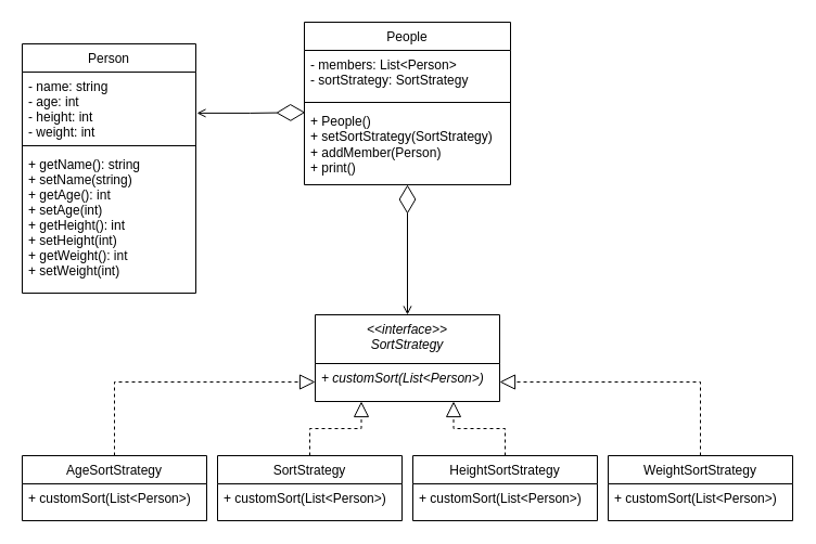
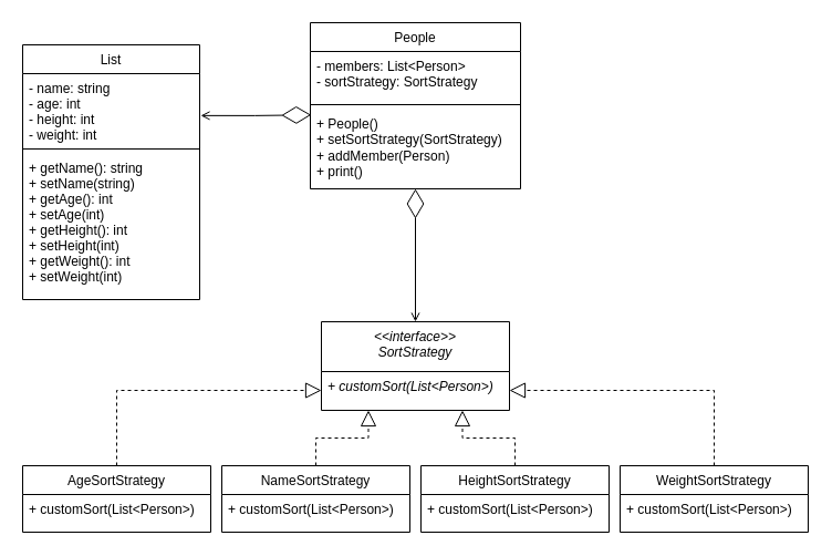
  <mxCell id="0" />
  <mxCell id="1" parent="0" />
- <mxCell id="2" value="Person" style="swimlane;fontStyle=0;align=center;verticalAlign=top;childLayout=stackLayout;horizontal=1;startSize=26;horizontalStack=0;resizeParent=1;resizeLast=0;collapsible=1;marginBottom=0;rounded=0;shadow=0;strokeWidth=1;" vertex="1" parent="1"><mxGeometry x="20" y="40" width="160" height="230" as="geometry"><mxRectangle x="340" y="380" width="170" height="26" as="alternateBounds" /></mxGeometry></mxCell>
+ <mxCell id="2" value="List" style="swimlane;fontStyle=0;align=center;verticalAlign=top;childLayout=stackLayout;horizontal=1;startSize=26;horizontalStack=0;resizeParent=1;resizeLast=0;collapsible=1;marginBottom=0;rounded=0;shadow=0;strokeWidth=1;" vertex="1" parent="1"><mxGeometry x="20" y="40" width="160" height="230" as="geometry"><mxRectangle x="340" y="380" width="170" height="26" as="alternateBounds" /></mxGeometry></mxCell>
  <mxCell id="3" value="- name: string&#10;- age: int&#10;- height: int&#10;- weight: int&#10;&#10;&#10;" style="text;align=left;verticalAlign=top;spacingLeft=4;spacingRight=4;overflow=hidden;rotatable=0;points=[[0,0.5],[1,0.5]];portConstraint=eastwest;" vertex="1" parent="2"><mxGeometry y="26" width="160" height="64" as="geometry" /></mxCell>
  <mxCell id="4" value="" style="line;html=1;strokeWidth=1;align=left;verticalAlign=middle;spacingTop=-1;spacingLeft=3;spacingRight=3;rotatable=0;labelPosition=right;points=[];portConstraint=eastwest;" vertex="1" parent="2"><mxGeometry y="90" width="160" height="8" as="geometry" /></mxCell>
  <mxCell id="5" value="+ getName(): string&#10;+ setName(string)&#10;+ getAge(): int&#10;+ setAge(int)&#10;+ getHeight(): int&#10;+ setHeight(int)&#10;+ getWeight(): int&#10;+ setWeight(int)" style="text;align=left;verticalAlign=top;spacingLeft=4;spacingRight=4;overflow=hidden;rotatable=0;points=[[0,0.5],[1,0.5]];portConstraint=eastwest;" vertex="1" parent="2"><mxGeometry y="98" width="160" height="122" as="geometry" /></mxCell>
  <mxCell id="6" value="People" style="swimlane;fontStyle=0;align=center;verticalAlign=top;childLayout=stackLayout;horizontal=1;startSize=26;horizontalStack=0;resizeParent=1;resizeLast=0;collapsible=1;marginBottom=0;rounded=0;shadow=0;strokeWidth=1;" vertex="1" parent="1"><mxGeometry x="280" y="20" width="190" height="150" as="geometry"><mxRectangle x="340" y="380" width="170" height="26" as="alternateBounds" /></mxGeometry></mxCell>
  <mxCell id="7" value="- members: List&lt;Person&gt;&#10;- sortStrategy: SortStrategy&#10;" style="text;align=left;verticalAlign=top;spacingLeft=4;spacingRight=4;overflow=hidden;rotatable=0;points=[[0,0.5],[1,0.5]];portConstraint=eastwest;" vertex="1" parent="6"><mxGeometry y="26" width="190" height="44" as="geometry" /></mxCell>
  <mxCell id="8" value="" style="line;html=1;strokeWidth=1;align=left;verticalAlign=middle;spacingTop=-1;spacingLeft=3;spacingRight=3;rotatable=0;labelPosition=right;points=[];portConstraint=eastwest;" vertex="1" parent="6"><mxGeometry y="70" width="190" height="8" as="geometry" /></mxCell>
  <mxCell id="9" value="+ People()&lt;br&gt;+ setSortStrategy(SortStrategy)&lt;br&gt;+ addMember(Person)&lt;br&gt;+ print()" style="text;align=left;verticalAlign=top;spacingLeft=4;spacingRight=4;overflow=hidden;rotatable=0;points=[[0,0.5],[1,0.5]];portConstraint=eastwest;html=1;" vertex="1" parent="6"><mxGeometry y="78" width="190" height="72" as="geometry" /></mxCell>
  <mxCell id="10" value="&lt;&lt;interface&gt;&gt;&#10;SortStrategy&#10;" style="swimlane;fontStyle=2;align=center;verticalAlign=top;childLayout=stackLayout;horizontal=1;startSize=45;horizontalStack=0;resizeParent=1;resizeLast=0;collapsible=1;marginBottom=0;rounded=0;shadow=0;strokeWidth=1;" vertex="1" parent="1"><mxGeometry x="290" y="290" width="170" height="80" as="geometry"><mxRectangle x="340" y="380" width="170" height="26" as="alternateBounds" /></mxGeometry></mxCell>
  <mxCell id="11" value="+ customSort(List&lt;Person&gt;)" style="text;align=left;verticalAlign=top;spacingLeft=4;spacingRight=4;overflow=hidden;rotatable=0;points=[[0,0.5],[1,0.5]];portConstraint=eastwest;fontStyle=2" vertex="1" parent="10"><mxGeometry y="45" width="170" height="34" as="geometry" /></mxCell>
  <mxCell id="12" value="AgeSortStrategy" style="swimlane;fontStyle=0;align=center;verticalAlign=top;childLayout=stackLayout;horizontal=1;startSize=26;horizontalStack=0;resizeParent=1;resizeLast=0;collapsible=1;marginBottom=0;rounded=0;shadow=0;strokeWidth=1;" vertex="1" parent="1"><mxGeometry x="20" y="420" width="170" height="60" as="geometry"><mxRectangle x="340" y="380" width="170" height="26" as="alternateBounds" /></mxGeometry></mxCell>
  <mxCell id="13" value="+ customSort(List&amp;lt;Person&amp;gt;)" style="text;align=left;verticalAlign=top;spacingLeft=4;spacingRight=4;overflow=hidden;rotatable=0;points=[[0,0.5],[1,0.5]];portConstraint=eastwest;html=1;" vertex="1" parent="12"><mxGeometry y="26" width="170" height="34" as="geometry" /></mxCell>
  <mxCell id="14" value="WeightSortStrategy" style="swimlane;fontStyle=0;align=center;verticalAlign=top;childLayout=stackLayout;horizontal=1;startSize=26;horizontalStack=0;resizeParent=1;resizeLast=0;collapsible=1;marginBottom=0;rounded=0;shadow=0;strokeWidth=1;" vertex="1" parent="1"><mxGeometry x="560" y="420" width="170" height="60" as="geometry"><mxRectangle x="340" y="380" width="170" height="26" as="alternateBounds" /></mxGeometry></mxCell>
  <mxCell id="15" value="+ customSort(List&amp;lt;Person&amp;gt;)" style="text;align=left;verticalAlign=top;spacingLeft=4;spacingRight=4;overflow=hidden;rotatable=0;points=[[0,0.5],[1,0.5]];portConstraint=eastwest;html=1;" vertex="1" parent="14"><mxGeometry y="26" width="170" height="34" as="geometry" /></mxCell>
  <mxCell id="16" value="HeightSortStrategy" style="swimlane;fontStyle=0;align=center;verticalAlign=top;childLayout=stackLayout;horizontal=1;startSize=26;horizontalStack=0;resizeParent=1;resizeLast=0;collapsible=1;marginBottom=0;rounded=0;shadow=0;strokeWidth=1;" vertex="1" parent="1"><mxGeometry x="380" y="420" width="170" height="60" as="geometry"><mxRectangle x="340" y="380" width="170" height="26" as="alternateBounds" /></mxGeometry></mxCell>
  <mxCell id="17" value="+ customSort(List&amp;lt;Person&amp;gt;)" style="text;align=left;verticalAlign=top;spacingLeft=4;spacingRight=4;overflow=hidden;rotatable=0;points=[[0,0.5],[1,0.5]];portConstraint=eastwest;html=1;" vertex="1" parent="16"><mxGeometry y="26" width="170" height="34" as="geometry" /></mxCell>
- <mxCell id="18" value="SortStrategy" style="swimlane;fontStyle=0;align=center;verticalAlign=top;childLayout=stackLayout;horizontal=1;startSize=26;horizontalStack=0;resizeParent=1;resizeLast=0;collapsible=1;marginBottom=0;rounded=0;shadow=0;strokeWidth=1;" vertex="1" parent="1"><mxGeometry x="200" y="420" width="170" height="60" as="geometry"><mxRectangle x="340" y="380" width="170" height="26" as="alternateBounds" /></mxGeometry></mxCell>
+ <mxCell id="18" value="NameSortStrategy" style="swimlane;fontStyle=0;align=center;verticalAlign=top;childLayout=stackLayout;horizontal=1;startSize=26;horizontalStack=0;resizeParent=1;resizeLast=0;collapsible=1;marginBottom=0;rounded=0;shadow=0;strokeWidth=1;" vertex="1" parent="1"><mxGeometry x="200" y="420" width="170" height="60" as="geometry"><mxRectangle x="340" y="380" width="170" height="26" as="alternateBounds" /></mxGeometry></mxCell>
  <mxCell id="19" value="+ customSort(List&amp;lt;Person&amp;gt;)" style="text;align=left;verticalAlign=top;spacingLeft=4;spacingRight=4;overflow=hidden;rotatable=0;points=[[0,0.5],[1,0.5]];portConstraint=eastwest;html=1;" vertex="1" parent="18"><mxGeometry y="26" width="170" height="34" as="geometry" /></mxCell>
  <mxCell id="20" value="" style="endArrow=block;dashed=1;endFill=0;endSize=12;html=1;rounded=0;exitX=0.5;exitY=0;exitDx=0;exitDy=0;entryX=0;entryY=0.5;entryDx=0;entryDy=0;edgeStyle=orthogonalEdgeStyle;" edge="1" parent="1" source="12" target="11"><mxGeometry width="160" relative="1" as="geometry"><mxPoint x="110" y="390" as="sourcePoint" /><mxPoint x="270" y="390" as="targetPoint" /></mxGeometry></mxCell>
  <mxCell id="21" value="" style="endArrow=block;dashed=1;endFill=0;endSize=12;html=1;rounded=0;exitX=0.5;exitY=0;exitDx=0;exitDy=0;edgeStyle=orthogonalEdgeStyle;entryX=0.25;entryY=1;entryDx=0;entryDy=0;" edge="1" parent="1" source="18" target="10"><mxGeometry width="160" relative="1" as="geometry"><mxPoint x="290" y="400" as="sourcePoint" /><mxPoint x="450" y="400" as="targetPoint" /></mxGeometry></mxCell>
  <mxCell id="22" value="" style="endArrow=block;dashed=1;endFill=0;endSize=12;html=1;rounded=0;exitX=0.5;exitY=0;exitDx=0;exitDy=0;edgeStyle=orthogonalEdgeStyle;entryX=0.75;entryY=1;entryDx=0;entryDy=0;" edge="1" parent="1" source="16" target="10"><mxGeometry width="160" relative="1" as="geometry"><mxPoint x="320" y="460" as="sourcePoint" /><mxPoint x="410" y="380" as="targetPoint" /></mxGeometry></mxCell>
  <mxCell id="23" value="" style="endArrow=block;dashed=1;endFill=0;endSize=12;html=1;rounded=0;exitX=0.5;exitY=0;exitDx=0;exitDy=0;entryX=1;entryY=0.5;entryDx=0;entryDy=0;edgeStyle=orthogonalEdgeStyle;" edge="1" parent="1" source="14" target="11"><mxGeometry width="160" relative="1" as="geometry"><mxPoint x="520" y="350" as="sourcePoint" /><mxPoint x="680" y="350" as="targetPoint" /></mxGeometry></mxCell>
  <mxCell id="24" value="" style="endArrow=diamondThin;endFill=0;endSize=24;html=1;rounded=0;labelBackgroundColor=default;fontColor=none;edgeStyle=orthogonalEdgeStyle;startArrow=open;startFill=0;entryX=0.5;entryY=1;entryDx=0;entryDy=0;" edge="1" parent="1" source="10" target="6"><mxGeometry width="160" relative="1" as="geometry"><mxPoint x="110.04" y="30" as="sourcePoint" /><mxPoint x="340" y="190" as="targetPoint" /></mxGeometry></mxCell>
  <mxCell id="25" value="" style="endArrow=diamondThin;endFill=0;endSize=24;html=1;rounded=0;labelBackgroundColor=default;fontColor=none;startArrow=open;startFill=0;entryX=0.004;entryY=0.073;entryDx=0;entryDy=0;edgeStyle=orthogonalEdgeStyle;exitX=1.006;exitY=0.592;exitDx=0;exitDy=0;exitPerimeter=0;entryPerimeter=0;" edge="1" parent="1" source="3" target="9"><mxGeometry width="160" relative="1" as="geometry"><mxPoint x="200" y="210" as="sourcePoint" /><mxPoint x="200" y="90" as="targetPoint" /></mxGeometry></mxCell>
